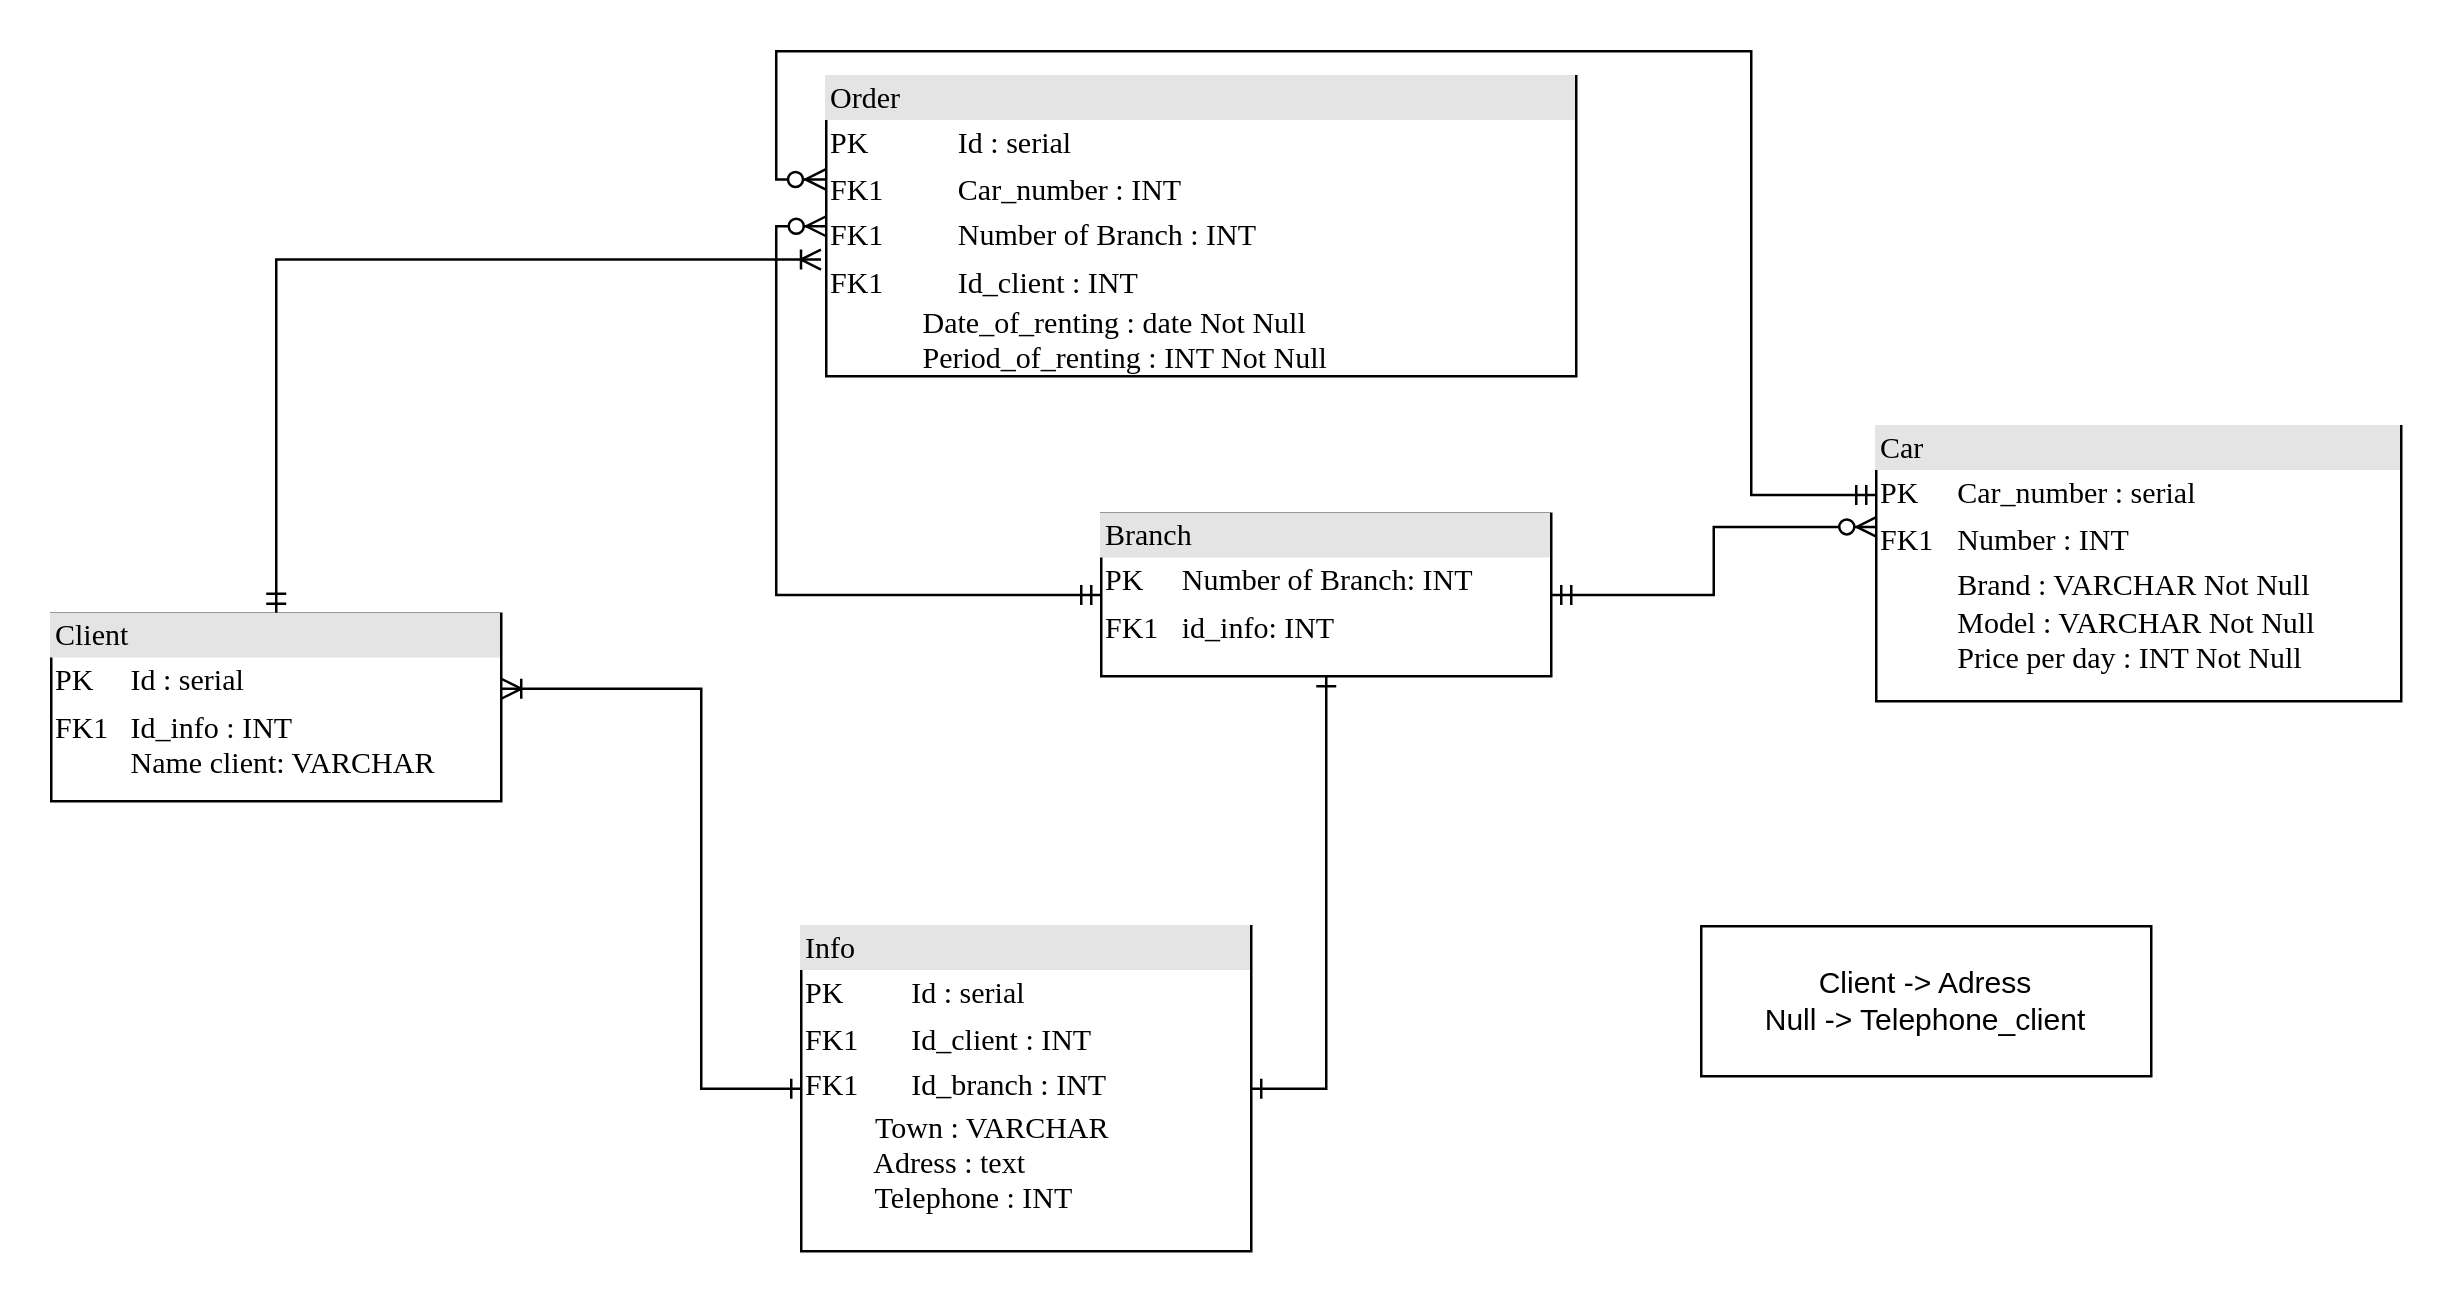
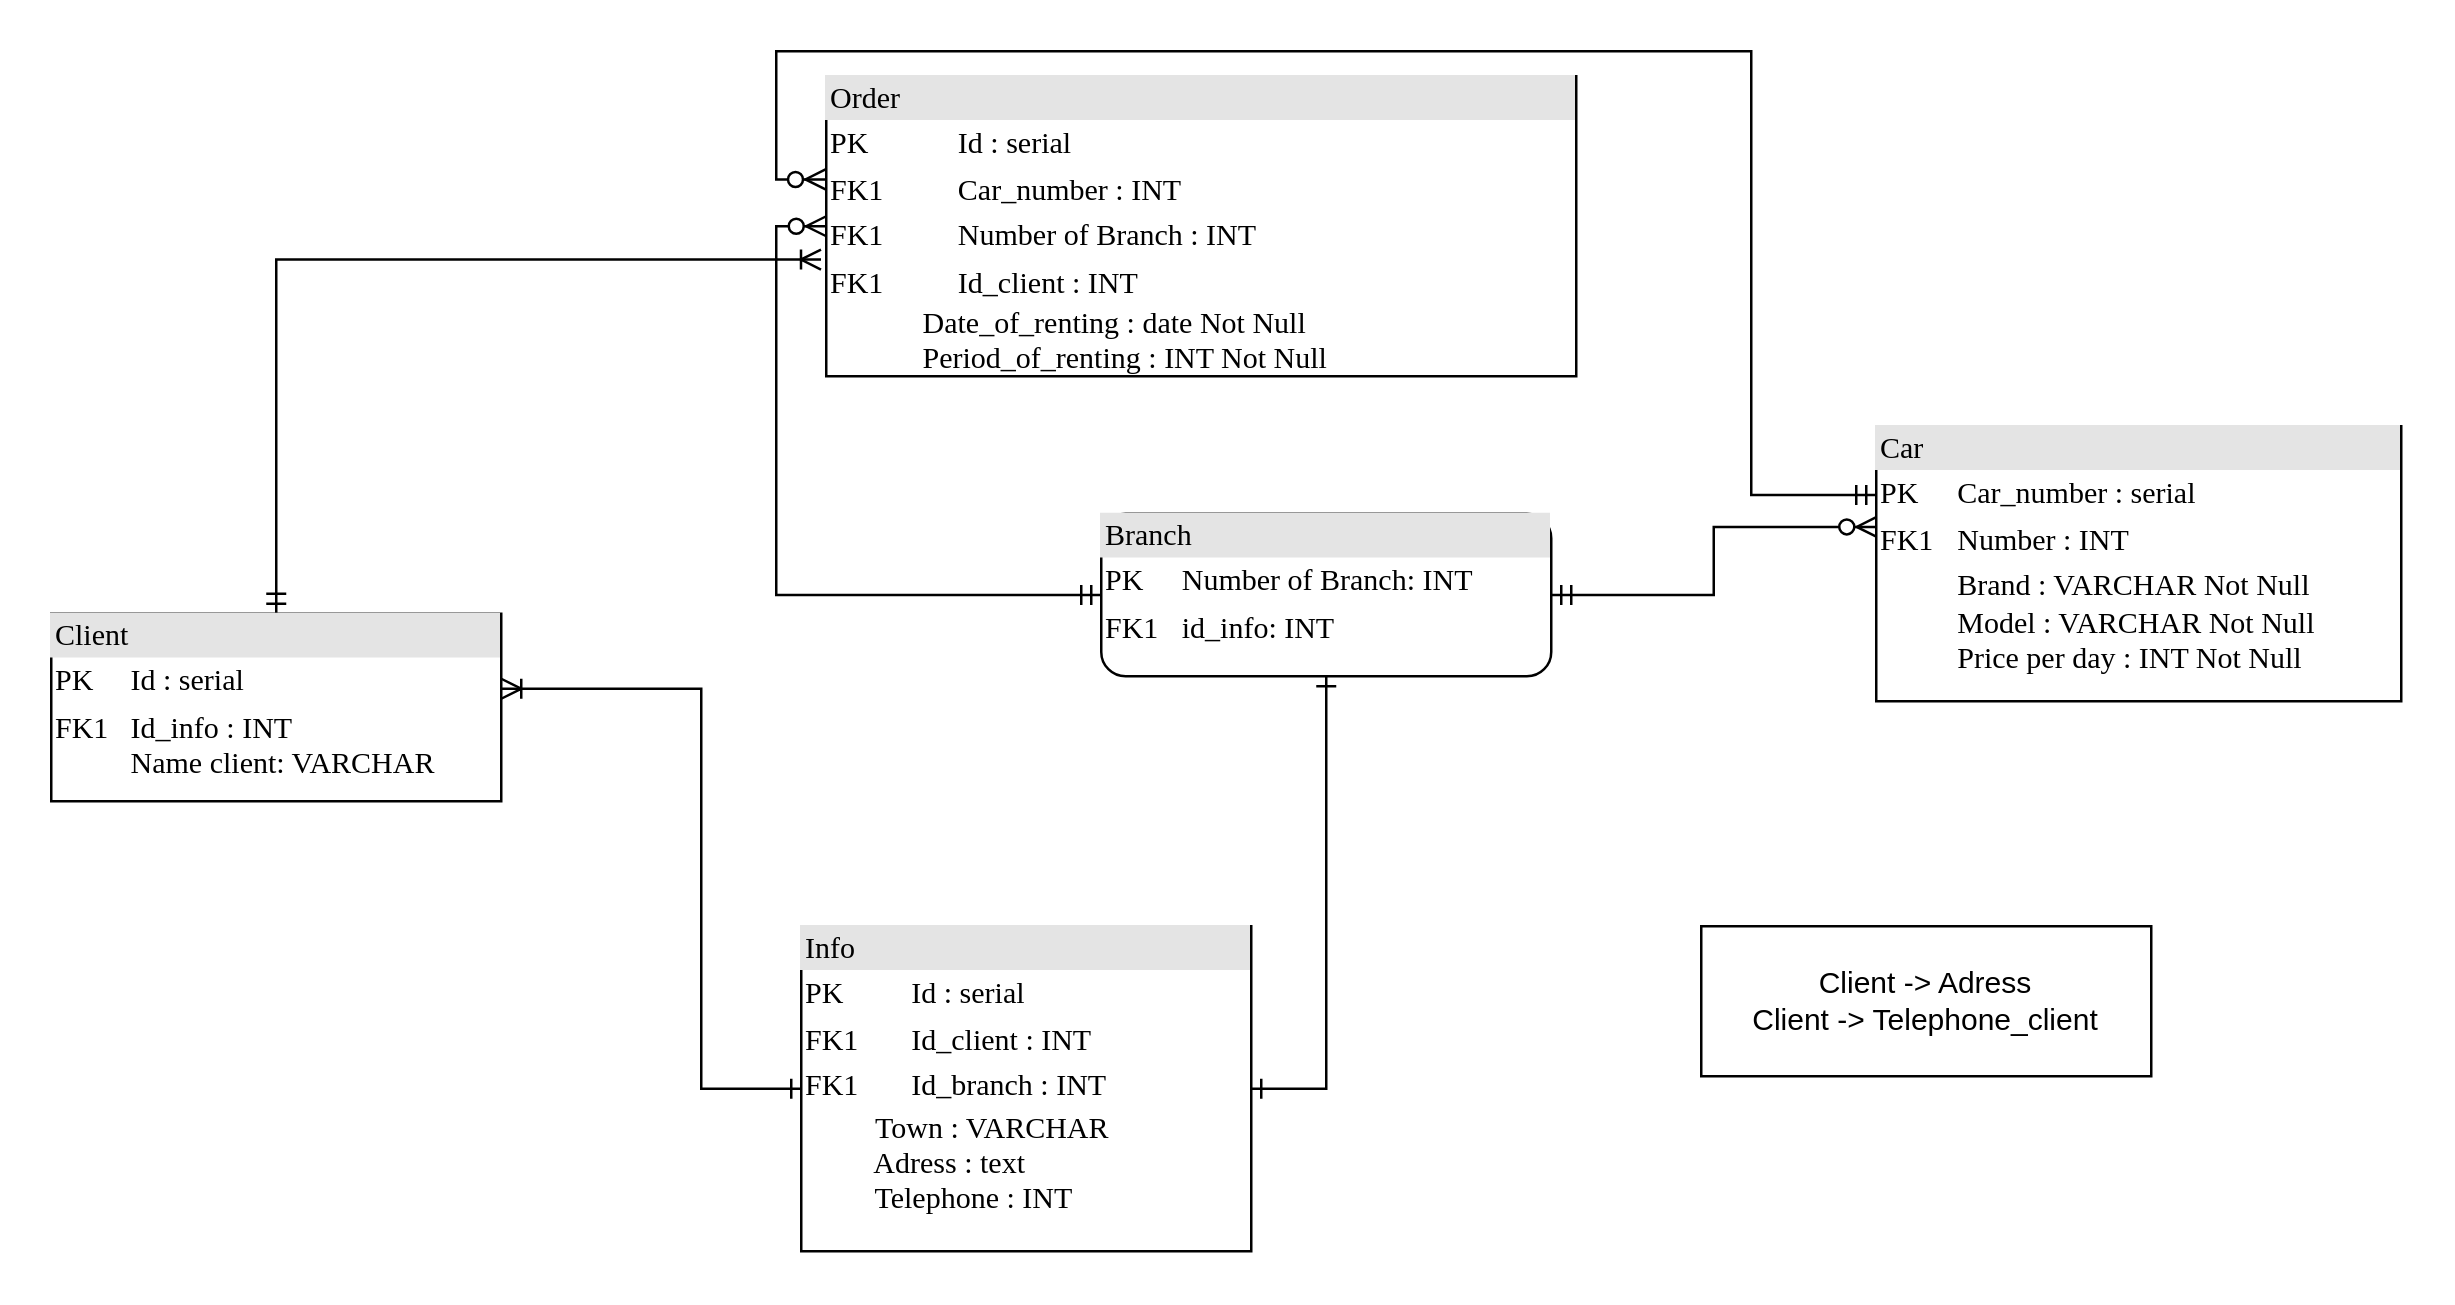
  <mxCell id="0" />
  <mxCell id="1" parent="0" />
  <mxCell id="2" style="edgeStyle=orthogonalEdgeStyle;rounded=0;orthogonalLoop=1;jettySize=auto;html=1;exitX=0.5;exitY=0;exitDx=0;exitDy=0;entryX=-0.007;entryY=0.611;entryDx=0;entryDy=0;entryPerimeter=0;startArrow=ERmandOne;startFill=0;endArrow=ERoneToMany;endFill=0;strokeColor=#000000;" parent="1" source="3" target="9" edge="1"><mxGeometry relative="1" as="geometry"><Array as="points"><mxPoint x="110" y="103" /></Array></mxGeometry></mxCell>
  <mxCell id="3" value="&lt;div style=&quot;box-sizing: border-box ; width: 100% ; background: #e4e4e4 ; padding: 2px&quot;&gt;Client&lt;/div&gt;&lt;table style=&quot;width: 100% ; font-size: 1em&quot; cellpadding=&quot;2&quot; cellspacing=&quot;0&quot;&gt;&lt;tbody&gt;&lt;tr&gt;&lt;td&gt;PK&lt;/td&gt;&lt;td&gt;Id : serial&lt;/td&gt;&lt;/tr&gt;&lt;tr&gt;&lt;td&gt;FK1&lt;br&gt;&lt;br&gt;&lt;/td&gt;&lt;td&gt;Id_info : INT&lt;br&gt;Name client: VARCHAR&lt;/td&gt;&lt;/tr&gt;&lt;tr&gt;&lt;td&gt;&lt;/td&gt;&lt;td&gt;&lt;br&gt;&lt;/td&gt;&lt;/tr&gt;&lt;/tbody&gt;&lt;/table&gt;" style="verticalAlign=top;align=left;overflow=fill;html=1;rounded=0;shadow=0;comic=0;labelBackgroundColor=none;strokeWidth=1;fontFamily=Verdana;fontSize=12" parent="1" vertex="1"><mxGeometry x="20" y="245" width="180" height="75" as="geometry" /></mxCell>
  <mxCell id="4" style="edgeStyle=orthogonalEdgeStyle;html=1;entryX=1;entryY=0.5;labelBackgroundColor=none;startArrow=ERone;endArrow=ERone;fontFamily=Verdana;fontSize=12;align=left;startFill=0;endFill=0;rounded=0;entryDx=0;entryDy=0;" parent="1" source="7" target="8" edge="1"><mxGeometry relative="1" as="geometry"><mxPoint x="457.5" y="340" as="targetPoint" /></mxGeometry></mxCell>
  <mxCell id="5" style="edgeStyle=orthogonalEdgeStyle;html=1;labelBackgroundColor=none;startArrow=ERmandOne;endArrow=ERzeroToMany;fontFamily=Verdana;fontSize=12;align=left;entryX=0.001;entryY=0.366;entryDx=0;entryDy=0;entryPerimeter=0;rounded=0;endFill=1;" parent="1" source="7" target="11" edge="1"><mxGeometry relative="1" as="geometry" /></mxCell>
  <mxCell id="6" style="edgeStyle=orthogonalEdgeStyle;rounded=0;orthogonalLoop=1;jettySize=auto;html=1;exitX=0;exitY=0.5;exitDx=0;exitDy=0;entryX=0;entryY=0.5;entryDx=0;entryDy=0;startArrow=ERmandOne;startFill=0;endArrow=ERzeroToMany;endFill=1;strokeColor=#000000;" parent="1" source="7" target="9" edge="1"><mxGeometry relative="1" as="geometry" /></mxCell>
- <mxCell id="7" value="&lt;div style=&quot;box-sizing: border-box ; width: 100% ; background: #e4e4e4 ; padding: 2px&quot;&gt;Branch&lt;/div&gt;&lt;table style=&quot;width: 100% ; font-size: 1em&quot; cellpadding=&quot;2&quot; cellspacing=&quot;0&quot;&gt;&lt;tbody&gt;&lt;tr&gt;&lt;td&gt;PK&lt;/td&gt;&lt;td&gt;Number of Branch: INT&amp;nbsp;&lt;/td&gt;&lt;/tr&gt;&lt;tr&gt;&lt;td&gt;FK1&lt;/td&gt;&lt;td&gt;id_info: INT&lt;/td&gt;&lt;/tr&gt;&lt;/tbody&gt;&lt;/table&gt;" style="verticalAlign=top;align=left;overflow=fill;html=1;rounded=0;shadow=0;comic=0;labelBackgroundColor=none;strokeWidth=1;fontFamily=Verdana;fontSize=12" parent="1" vertex="1"><mxGeometry x="440" y="205" width="180" height="65" as="geometry" /></mxCell>
+ <mxCell id="7" value="&lt;div style=&quot;box-sizing: border-box ; width: 100% ; background: #e4e4e4 ; padding: 2px&quot;&gt;Branch&lt;/div&gt;&lt;table style=&quot;width: 100% ; font-size: 1em&quot; cellpadding=&quot;2&quot; cellspacing=&quot;0&quot;&gt;&lt;tbody&gt;&lt;tr&gt;&lt;td&gt;PK&lt;/td&gt;&lt;td&gt;Number of Branch: INT&amp;nbsp;&lt;/td&gt;&lt;/tr&gt;&lt;tr&gt;&lt;td&gt;FK1&lt;/td&gt;&lt;td&gt;id_info: INT&lt;/td&gt;&lt;/tr&gt;&lt;/tbody&gt;&lt;/table&gt;" style="verticalAlign=top;align=left;overflow=fill;html=1;shadow=0;comic=0;labelBackgroundColor=none;strokeWidth=1;fontFamily=Verdana;fontSize=12;rounded=1;" parent="1" vertex="1"><mxGeometry x="440" y="205" width="180" height="65" as="geometry" /></mxCell>
  <mxCell id="8" value="&lt;div style=&quot;box-sizing: border-box ; width: 100% ; background: #e4e4e4 ; padding: 2px&quot;&gt;Info&lt;/div&gt;&lt;table style=&quot;width: 100% ; font-size: 1em&quot; cellpadding=&quot;2&quot; cellspacing=&quot;0&quot;&gt;&lt;tbody&gt;&lt;tr&gt;&lt;td&gt;PK&lt;/td&gt;&lt;td&gt;Id : serial&lt;/td&gt;&lt;/tr&gt;&lt;tr&gt;&lt;td&gt;FK1&lt;/td&gt;&lt;td&gt;Id_client : INT&lt;/td&gt;&lt;/tr&gt;&lt;tr&gt;&lt;td&gt;FK1&lt;/td&gt;&lt;td&gt;Id_branch : INT&lt;/td&gt;&lt;/tr&gt;&lt;/tbody&gt;&lt;/table&gt;&lt;span&gt;&#09;&lt;/span&gt;&amp;nbsp;&amp;nbsp;&lt;span style=&quot;white-space: pre&quot;&gt;&#09;&lt;/span&gt;&amp;nbsp;&amp;nbsp;&lt;span style=&quot;font-family: &amp;#34;verdana&amp;#34;&quot;&gt;Town : VARCHAR&lt;/span&gt;&lt;br style=&quot;font-family: &amp;#34;verdana&amp;#34;&quot;&gt;&lt;span style=&quot;font-family: &amp;#34;verdana&amp;#34;&quot;&gt;&lt;span style=&quot;white-space: pre&quot;&gt;&#09;&lt;/span&gt;&amp;nbsp; Adress : text&lt;br&gt;&lt;span style=&quot;white-space: pre&quot;&gt;&#09;&lt;/span&gt;&amp;nbsp; Telephone : INT&lt;br&gt;&lt;/span&gt;" style="verticalAlign=top;align=left;overflow=fill;html=1;rounded=0;shadow=0;comic=0;labelBackgroundColor=none;strokeWidth=1;fontFamily=Verdana;fontSize=12" parent="1" vertex="1"><mxGeometry x="320" y="370" width="180" height="130" as="geometry" /></mxCell>
  <mxCell id="9" value="&lt;div style=&quot;box-sizing: border-box ; width: 100% ; background: #e4e4e4 ; padding: 2px&quot;&gt;Order&lt;/div&gt;&lt;table style=&quot;width: 100% ; font-size: 1em&quot; cellpadding=&quot;2&quot; cellspacing=&quot;0&quot;&gt;&lt;tbody&gt;&lt;tr&gt;&lt;td&gt;PK&lt;/td&gt;&lt;td&gt;Id : serial&lt;/td&gt;&lt;/tr&gt;&lt;tr&gt;&lt;td&gt;FK1&lt;/td&gt;&lt;td&gt;Car_number : INT&lt;/td&gt;&lt;/tr&gt;&lt;tr&gt;&lt;td&gt;FK1&lt;/td&gt;&lt;td&gt;Number of Branch : INT&lt;/td&gt;&lt;/tr&gt;&lt;tr&gt;&lt;td&gt;FK1&lt;/td&gt;&lt;td&gt;Id_client : INT&lt;/td&gt;&lt;/tr&gt;&lt;/tbody&gt;&lt;/table&gt;&amp;nbsp; &amp;nbsp; &amp;nbsp; &amp;nbsp; &amp;nbsp; &amp;nbsp; &amp;nbsp;Date_of_renting : date Not Null&lt;br&gt;&amp;nbsp; &amp;nbsp; &amp;nbsp; &amp;nbsp; &amp;nbsp; &amp;nbsp; &amp;nbsp;Period_of_renting : INT Not Null" style="verticalAlign=top;align=left;overflow=fill;html=1;rounded=0;shadow=0;comic=0;labelBackgroundColor=none;strokeWidth=1;fontFamily=Verdana;fontSize=12" parent="1" vertex="1"><mxGeometry x="330" y="30" width="300" height="120" as="geometry" /></mxCell>
  <mxCell id="10" style="edgeStyle=orthogonalEdgeStyle;rounded=0;orthogonalLoop=1;jettySize=auto;html=1;exitX=0;exitY=0.25;exitDx=0;exitDy=0;entryX=-0.001;entryY=0.344;entryDx=0;entryDy=0;startArrow=ERmandOne;startFill=0;endArrow=ERzeroToMany;endFill=1;strokeColor=#000000;entryPerimeter=0;" parent="1" source="11" target="9" edge="1"><mxGeometry relative="1" as="geometry"><Array as="points"><mxPoint x="700" y="198" /><mxPoint x="700" y="20" /><mxPoint x="310" y="20" /><mxPoint x="310" y="71" /><mxPoint x="330" y="71" /></Array></mxGeometry></mxCell>
  <mxCell id="11" value="&lt;div style=&quot;box-sizing: border-box ; width: 100% ; background: #e4e4e4 ; padding: 2px&quot;&gt;Car&lt;/div&gt;&lt;table style=&quot;width: 100% ; font-size: 1em&quot; cellpadding=&quot;2&quot; cellspacing=&quot;0&quot;&gt;&lt;tbody&gt;&lt;tr&gt;&lt;td&gt;PK&lt;/td&gt;&lt;td&gt;Car_number : serial&lt;/td&gt;&lt;/tr&gt;&lt;tr&gt;&lt;td&gt;FK1&lt;/td&gt;&lt;td&gt;Number : INT&lt;/td&gt;&lt;/tr&gt;&lt;tr&gt;&lt;td&gt;&lt;/td&gt;&lt;td&gt;Brand : VARCHAR Not Null&lt;br&gt;Model : VARCHAR Not Null&lt;br&gt;Price per day : INT Not Null&lt;/td&gt;&lt;/tr&gt;&lt;/tbody&gt;&lt;/table&gt;" style="verticalAlign=top;align=left;overflow=fill;html=1;rounded=0;shadow=0;comic=0;labelBackgroundColor=none;strokeWidth=1;fontFamily=Verdana;fontSize=12" parent="1" vertex="1"><mxGeometry x="750" y="170" width="210" height="110" as="geometry" /></mxCell>
  <mxCell id="12" value="" style="edgeStyle=orthogonalEdgeStyle;html=1;endArrow=ERone;startArrow=ERoneToMany;labelBackgroundColor=none;fontFamily=Verdana;fontSize=12;align=left;entryX=0;entryY=0.5;entryDx=0;entryDy=0;endFill=0;startFill=0;rounded=0;" parent="1" target="8" edge="1"><mxGeometry width="100" height="100" relative="1" as="geometry"><mxPoint x="200" y="275" as="sourcePoint" /><mxPoint x="430" y="375" as="targetPoint" /><Array as="points"><mxPoint x="280" y="275" /><mxPoint x="280" y="435" /></Array></mxGeometry></mxCell>
  <mxCell id="13" value="" style="group" parent="1" vertex="1" connectable="0"><mxGeometry x="680" y="370" width="180" height="60" as="geometry" /></mxCell>
  <mxCell id="14" value="" style="rounded=0;whiteSpace=wrap;html=1;" parent="13" vertex="1"><mxGeometry width="180" height="60" as="geometry" /></mxCell>
- <mxCell id="15" value="Client -&amp;gt; Adress&lt;br&gt;Null -&amp;gt; Telephone_client" style="text;html=1;strokeColor=none;fillColor=none;align=center;verticalAlign=middle;whiteSpace=wrap;rounded=0;" parent="13" vertex="1"><mxGeometry width="180" height="60" as="geometry" /></mxCell>
+ <mxCell id="15" value="Client -&amp;gt; Adress&lt;br&gt;Client -&amp;gt; Telephone_client" style="text;html=1;strokeColor=none;fillColor=none;align=center;verticalAlign=middle;whiteSpace=wrap;rounded=0;" parent="13" vertex="1"><mxGeometry width="180" height="60" as="geometry" /></mxCell>
